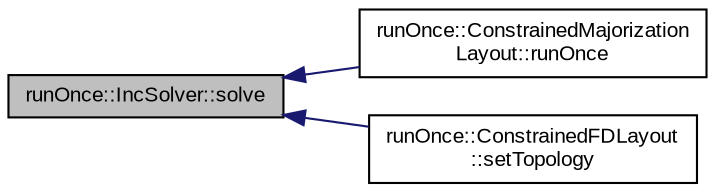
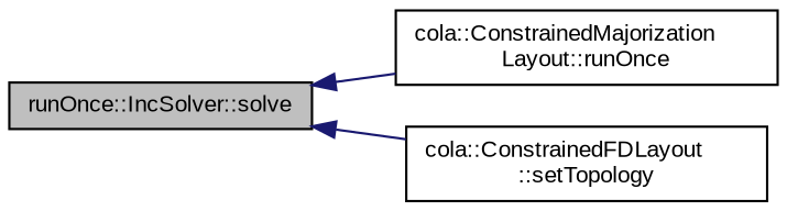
  digraph {
    fontname="Liberation Sans"
    rankdir=LR
    node [color=black fillcolor=white fontname="Liberation Sans" fontsize=10 shape=record style=filled]
    edge [color=midnightblue dir=back fontname="Liberation Sans" fontsize=10 labelfontname=Helvetica labelfontsize=10 style=solid]
    n1 [fillcolor=grey75 fontcolor=black height=0.2 label="runOnce::IncSolver::solve" width=0.4]
-   n2 [height=0.2 label="runOnce::ConstrainedMajorization\lLayout::runOnce" width=0.4]
-   n3 [height=0.2 label="runOnce::ConstrainedFDLayout\l::setTopology" width=0.4]
+   n2 [height=0.2 label="cola::ConstrainedMajorization\lLayout::runOnce" width=0.4]
+   n3 [height=0.2 label="cola::ConstrainedFDLayout\l::setTopology" width=0.4]
    n1 -> n2
    n1 -> n3
  }
